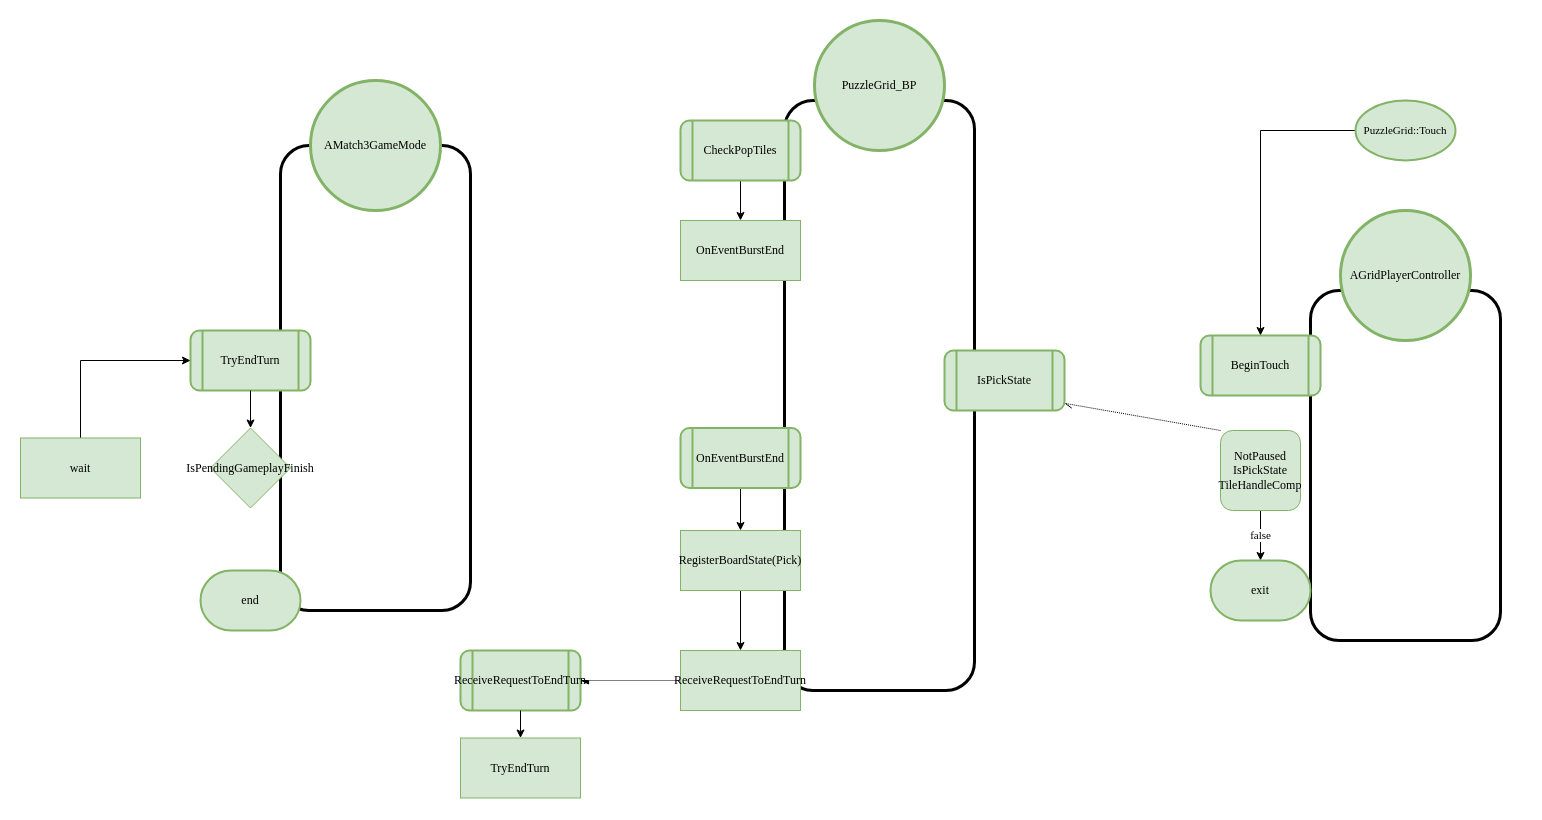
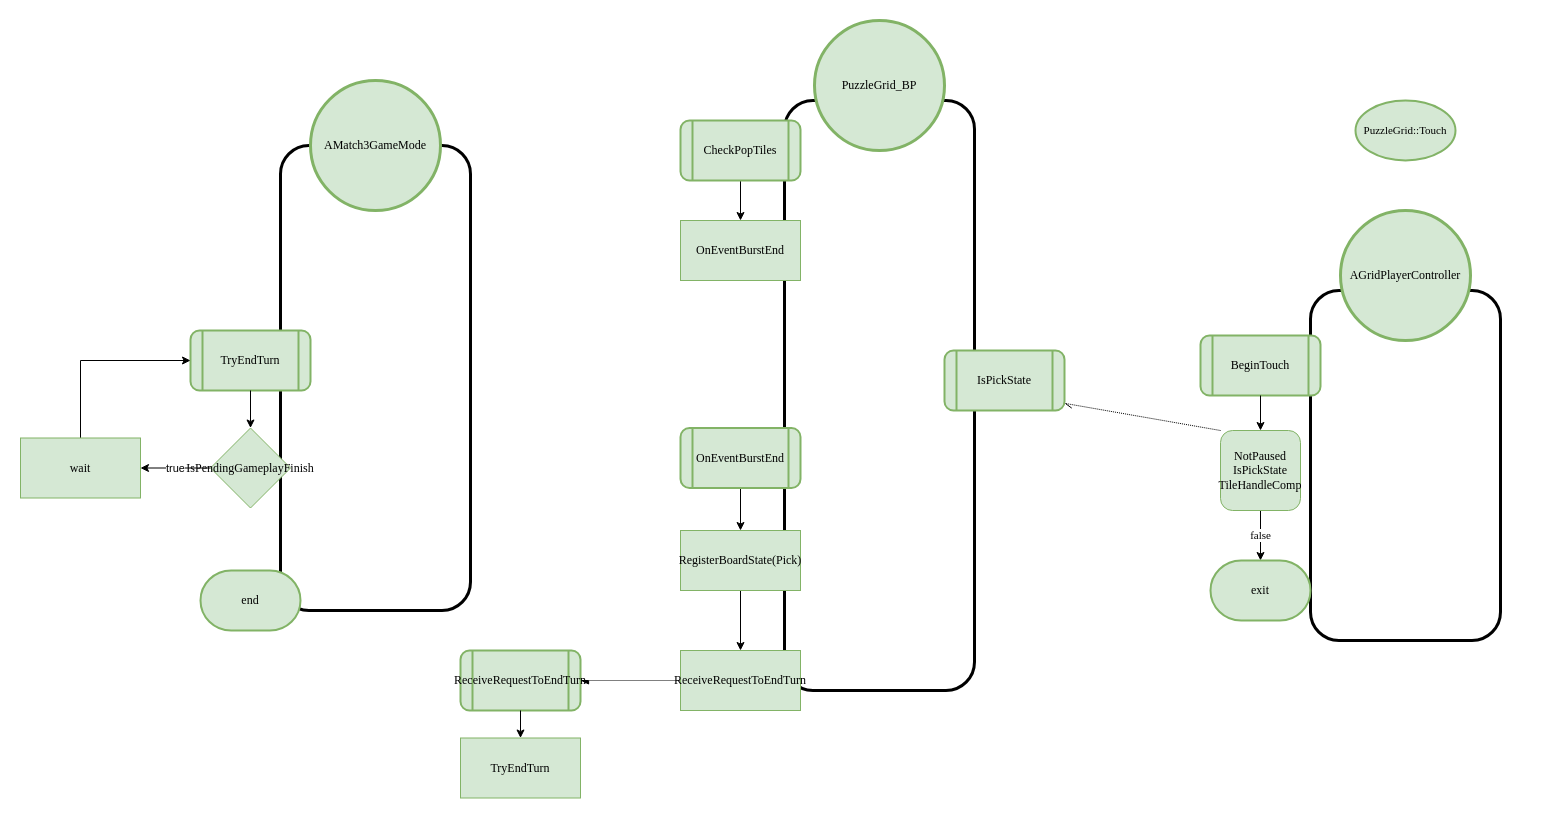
  <mxCell id="0" />
  <mxCell id="1" parent="0" />
  <mxCell id="2" style="rounded=0;orthogonalLoop=1;jettySize=auto;html=1;exitX=0;exitY=0;exitDx=0;exitDy=0;entryX=1.008;entryY=0.883;entryDx=0;entryDy=0;fontFamily=SF Mono;dashed=1;dashPattern=1 1;startArrow=none;startFill=0;endArrow=openAsync;endFill=0;entryPerimeter=0;" edge="1" parent="1" source="10" target="13"><mxGeometry relative="1" as="geometry" /></mxCell>
  <mxCell id="3" value="" style="rounded=1;whiteSpace=wrap;html=1;fillColor=none;strokeWidth=3;fontFamily=SF Mono;" parent="1" vertex="1"><mxGeometry x="1310" y="290" width="190" height="350" as="geometry" /></mxCell>
  <mxCell id="4" style="edgeStyle=orthogonalEdgeStyle;shape=connector;rounded=0;orthogonalLoop=1;jettySize=auto;html=1;exitX=1;exitY=0.5;exitDx=0;exitDy=0;labelBackgroundColor=default;fontFamily=SF Mono;fontSize=11;fontColor=default;endArrow=classic;endFill=1;strokeColor=default;" parent="1" edge="1"><mxGeometry relative="1" as="geometry"><mxPoint x="1520" y="170" as="sourcePoint" /></mxGeometry></mxCell>
  <mxCell id="5" value="BeginTouch" style="shape=process;whiteSpace=wrap;html=1;backgroundOutline=1;fillColor=#d5e8d4;strokeColor=#82b366;rounded=1;fontFamily=SF Mono;strokeWidth=2;" parent="1" vertex="1"><mxGeometry x="1200" y="335" width="120" height="60" as="geometry" /></mxCell>
+ <mxCell id="6" style="edgeStyle=orthogonalEdgeStyle;rounded=0;orthogonalLoop=1;jettySize=auto;html=1;exitX=0.5;exitY=1;exitDx=0;exitDy=0;entryX=0.5;entryY=0;entryDx=0;entryDy=0;endArrow=classic;endFill=1;fontFamily=SF Mono;" parent="1" source="5" target="10" edge="1"><mxGeometry relative="1" as="geometry" /></mxCell>
  <mxCell id="7" value="AGridPlayerController" style="ellipse;whiteSpace=wrap;html=1;aspect=fixed;fillColor=#d5e8d4;strokeColor=#82b366;rounded=1;fontFamily=SF Mono;strokeWidth=3;" parent="1" vertex="1"><mxGeometry x="1340" y="210" width="130" height="130" as="geometry" /></mxCell>
  <mxCell id="8" style="edgeStyle=orthogonalEdgeStyle;rounded=0;orthogonalLoop=1;jettySize=auto;html=1;exitX=1;exitY=0.5;exitDx=0;exitDy=0;entryX=0.5;entryY=0;entryDx=0;entryDy=0;fontFamily=SF Mono;" parent="1" edge="1"><mxGeometry relative="1" as="geometry"><mxPoint x="1520" y="170" as="sourcePoint" /></mxGeometry></mxCell>
  <mxCell id="9" value="false" style="edgeStyle=orthogonalEdgeStyle;rounded=0;orthogonalLoop=1;jettySize=auto;html=1;exitX=0.5;exitY=1;exitDx=0;exitDy=0;entryX=0.5;entryY=0;entryDx=0;entryDy=0;fontFamily=SF Mono;" edge="1" parent="1" source="10"><mxGeometry relative="1" as="geometry"><mxPoint x="1260" y="560" as="targetPoint" /></mxGeometry></mxCell>
  <mxCell id="10" value="NotPaused&lt;br&gt;IsPickState&lt;br&gt;TileHandleComp" style="whiteSpace=wrap;html=1;fontFamily=SF Mono;fillColor=#d5e8d4;strokeColor=#82b366;rounded=1;" vertex="1" parent="1"><mxGeometry x="1220" y="430" width="80" height="80" as="geometry" /></mxCell>
  <mxCell id="11" value="exit" style="strokeWidth=2;html=1;shape=mxgraph.flowchart.terminator;whiteSpace=wrap;fontFamily=SF Mono;fillColor=#d5e8d4;strokeColor=#82b366;" vertex="1" parent="1"><mxGeometry x="1210" y="560" width="100" height="60" as="geometry" /></mxCell>
  <mxCell id="12" value="" style="rounded=1;whiteSpace=wrap;html=1;fillColor=none;strokeWidth=3;fontFamily=SF Mono;" vertex="1" parent="1"><mxGeometry x="784" y="100" width="190" height="590" as="geometry" /></mxCell>
  <mxCell id="13" value="IsPickState" style="shape=process;whiteSpace=wrap;html=1;backgroundOutline=1;fillColor=#d5e8d4;strokeColor=#82b366;rounded=1;fontFamily=SF Mono;strokeWidth=2;" vertex="1" parent="1"><mxGeometry x="944" y="350" width="120" height="60" as="geometry" /></mxCell>
  <mxCell id="14" value="PuzzleGrid_BP" style="ellipse;whiteSpace=wrap;html=1;aspect=fixed;fillColor=#d5e8d4;strokeColor=#82b366;rounded=1;fontFamily=SF Mono;strokeWidth=3;" vertex="1" parent="1"><mxGeometry x="814" y="20" width="130" height="130" as="geometry" /></mxCell>
  <mxCell id="15" style="edgeStyle=orthogonalEdgeStyle;rounded=0;orthogonalLoop=1;jettySize=auto;html=1;exitX=0.5;exitY=1;exitDx=0;exitDy=0;entryX=0.5;entryY=0;entryDx=0;entryDy=0;" edge="1" parent="1" source="16" target="35"><mxGeometry relative="1" as="geometry" /></mxCell>
  <mxCell id="16" value="OnEventBurstEnd" style="shape=process;whiteSpace=wrap;html=1;backgroundOutline=1;fillColor=#d5e8d4;strokeColor=#82b366;rounded=1;fontFamily=SF Mono;strokeWidth=2;" vertex="1" parent="1"><mxGeometry x="680" y="427.5" width="120" height="60" as="geometry" /></mxCell>
  <mxCell id="17" style="rounded=0;orthogonalLoop=1;jettySize=auto;html=1;exitX=0;exitY=0.5;exitDx=0;exitDy=0;entryX=1;entryY=0.5;entryDx=0;entryDy=0;dashed=1;dashPattern=1 1;endArrow=async;endFill=1;" edge="1" parent="1" source="18" target="31"><mxGeometry relative="1" as="geometry" /></mxCell>
  <mxCell id="18" value="ReceiveRequestToEndTurn" style="rounded=0;whiteSpace=wrap;html=1;fillColor=#d5e8d4;strokeColor=#82b366;fontFamily=SF Mono;" vertex="1" parent="1"><mxGeometry x="680" y="650" width="120" height="60" as="geometry" /></mxCell>
- <mxCell id="19" style="edgeStyle=orthogonalEdgeStyle;rounded=0;orthogonalLoop=1;jettySize=auto;html=1;exitX=0;exitY=0.5;exitDx=0;exitDy=0;entryX=0.5;entryY=0;entryDx=0;entryDy=0;exitPerimeter=0;" edge="1" parent="1" source="23" target="5"><mxGeometry relative="1" as="geometry" /></mxCell>
  <mxCell id="20" style="edgeStyle=orthogonalEdgeStyle;rounded=0;orthogonalLoop=1;jettySize=auto;html=1;exitX=0.5;exitY=1;exitDx=0;exitDy=0;entryX=0.5;entryY=0;entryDx=0;entryDy=0;" edge="1" parent="1" source="21" target="22"><mxGeometry relative="1" as="geometry" /></mxCell>
  <mxCell id="21" value="CheckPopTiles" style="shape=process;whiteSpace=wrap;html=1;backgroundOutline=1;fillColor=#d5e8d4;strokeColor=#82b366;rounded=1;fontFamily=SF Mono;strokeWidth=2;" vertex="1" parent="1"><mxGeometry x="680" y="120" width="120" height="60" as="geometry" /></mxCell>
  <mxCell id="22" value="OnEventBurstEnd" style="rounded=0;whiteSpace=wrap;html=1;fillColor=#d5e8d4;strokeColor=#82b366;fontFamily=SF Mono;" vertex="1" parent="1"><mxGeometry x="680" y="220" width="120" height="60" as="geometry" /></mxCell>
  <mxCell id="23" value="&lt;span style=&quot;font-family: &amp;#34;sf mono&amp;#34; ; font-size: 11px&quot;&gt;PuzzleGrid::Touch&lt;/span&gt;" style="strokeWidth=2;html=1;shape=mxgraph.flowchart.start_1;whiteSpace=wrap;fillColor=#d5e8d4;strokeColor=#82b366;" vertex="1" parent="1"><mxGeometry x="1355" y="100" width="100" height="60" as="geometry" /></mxCell>
  <mxCell id="24" value="" style="rounded=1;whiteSpace=wrap;html=1;fillColor=none;strokeWidth=3;fontFamily=SF Mono;" vertex="1" parent="1"><mxGeometry x="280" y="145" width="190" height="465" as="geometry" /></mxCell>
  <mxCell id="25" value="AMatch3GameMode" style="ellipse;whiteSpace=wrap;html=1;aspect=fixed;fillColor=#d5e8d4;strokeColor=#82b366;rounded=1;fontFamily=SF Mono;strokeWidth=3;" vertex="1" parent="1"><mxGeometry x="310" y="80" width="130" height="130" as="geometry" /></mxCell>
  <mxCell id="26" value="TryEndTurn" style="shape=process;whiteSpace=wrap;html=1;backgroundOutline=1;fillColor=#d5e8d4;strokeColor=#82b366;rounded=1;fontFamily=SF Mono;strokeWidth=2;" vertex="1" parent="1"><mxGeometry x="190" y="330" width="120" height="60" as="geometry" /></mxCell>
+ <mxCell id="27" value="true" style="edgeStyle=orthogonalEdgeStyle;rounded=0;orthogonalLoop=1;jettySize=auto;html=1;exitX=0;exitY=0.5;exitDx=0;exitDy=0;entryX=1;entryY=0.5;entryDx=0;entryDy=0;" edge="1" parent="1" source="28" target="37"><mxGeometry relative="1" as="geometry" /></mxCell>
  <mxCell id="28" value="IsPendingGameplayFinish" style="rhombus;whiteSpace=wrap;html=1;fontFamily=SF Mono;fillColor=#d5e8d4;strokeColor=#82b366;" vertex="1" parent="1"><mxGeometry x="210" y="427.5" width="80" height="80" as="geometry" /></mxCell>
  <mxCell id="29" style="edgeStyle=orthogonalEdgeStyle;rounded=0;orthogonalLoop=1;jettySize=auto;html=1;exitX=0.5;exitY=1;exitDx=0;exitDy=0;entryX=0.5;entryY=0;entryDx=0;entryDy=0;" edge="1" parent="1" source="26" target="28"><mxGeometry relative="1" as="geometry" /></mxCell>
  <mxCell id="30" value="" style="group" vertex="1" connectable="0" parent="1"><mxGeometry x="460" y="650" width="120" height="147.5" as="geometry" /></mxCell>
  <mxCell id="31" value="ReceiveRequestToEndTurn" style="shape=process;whiteSpace=wrap;html=1;backgroundOutline=1;fillColor=#d5e8d4;strokeColor=#82b366;rounded=1;fontFamily=SF Mono;strokeWidth=2;" vertex="1" parent="30"><mxGeometry width="120" height="60" as="geometry" /></mxCell>
  <mxCell id="32" value="TryEndTurn" style="rounded=0;whiteSpace=wrap;html=1;fillColor=#d5e8d4;strokeColor=#82b366;fontFamily=SF Mono;" vertex="1" parent="30"><mxGeometry y="87.5" width="120" height="60" as="geometry" /></mxCell>
  <mxCell id="33" style="edgeStyle=orthogonalEdgeStyle;rounded=0;orthogonalLoop=1;jettySize=auto;html=1;exitX=0.5;exitY=1;exitDx=0;exitDy=0;entryX=0.5;entryY=0;entryDx=0;entryDy=0;" edge="1" parent="30" source="31" target="32"><mxGeometry relative="1" as="geometry" /></mxCell>
  <mxCell id="34" style="edgeStyle=orthogonalEdgeStyle;rounded=0;orthogonalLoop=1;jettySize=auto;html=1;exitX=0.5;exitY=1;exitDx=0;exitDy=0;entryX=0.5;entryY=0;entryDx=0;entryDy=0;" edge="1" parent="1" source="35" target="18"><mxGeometry relative="1" as="geometry" /></mxCell>
  <mxCell id="35" value="RegisterBoardState(Pick)" style="rounded=0;whiteSpace=wrap;html=1;fillColor=#d5e8d4;strokeColor=#82b366;fontFamily=SF Mono;" vertex="1" parent="1"><mxGeometry x="680" y="530" width="120" height="60" as="geometry" /></mxCell>
  <mxCell id="36" style="edgeStyle=orthogonalEdgeStyle;rounded=0;orthogonalLoop=1;jettySize=auto;html=1;exitX=0.5;exitY=0;exitDx=0;exitDy=0;entryX=0;entryY=0.5;entryDx=0;entryDy=0;" edge="1" parent="1" source="37" target="26"><mxGeometry relative="1" as="geometry" /></mxCell>
  <mxCell id="37" value="wait" style="rounded=0;whiteSpace=wrap;html=1;fillColor=#d5e8d4;strokeColor=#82b366;fontFamily=SF Mono;" vertex="1" parent="1"><mxGeometry x="20" y="437.5" width="120" height="60" as="geometry" /></mxCell>
  <mxCell id="38" value="end" style="strokeWidth=2;html=1;shape=mxgraph.flowchart.terminator;whiteSpace=wrap;fontFamily=SF Mono;fillColor=#d5e8d4;strokeColor=#82b366;" vertex="1" parent="1"><mxGeometry x="200" y="570" width="100" height="60" as="geometry" /></mxCell>
